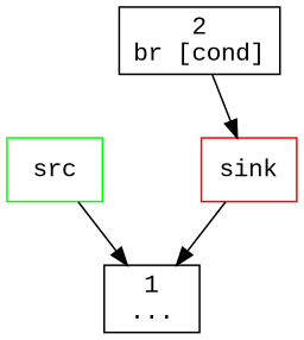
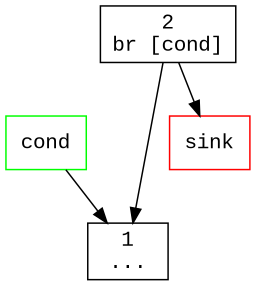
  digraph {
    fontname="Liberation Mono"
    node [fontname="Liberation Mono" shape=rectangle]
    edge [fontname="Liberation Mono"]
-   src [color=green]
+   src [color=green label=cond]
    n2 [label="1\n..."]
    n3 [label="2\nbr [cond]"]
    sink [color=red]
    src -> n2
-   sink -> n2
+   n3 -> n2
    n3 -> sink
  }
